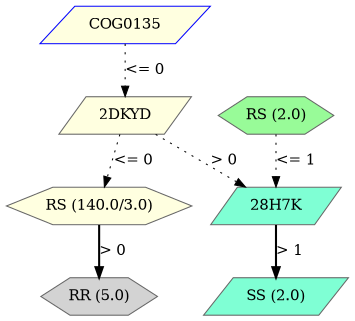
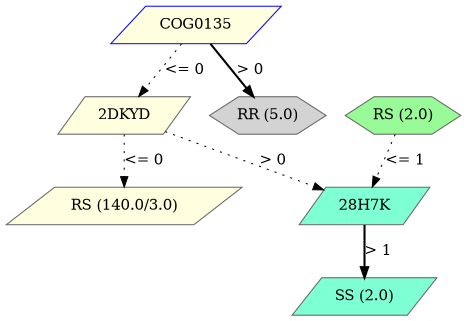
  digraph {
    node [color=gray40 fillcolor=lightyellow shape=parallelogram style=filled]
    edge [style=dotted]
    n1 [color=blue label=COG0135]
    n2 [label="2DKYD"]
    n3 [fillcolor=lightgrey label="RR (5.0)" shape=hexagon]
-   n4 [label="RS (140.0/3.0)" shape=hexagon]
+   n4 [label="RS (140.0/3.0)"]
    n5 [fillcolor=aquamarine label="28H7K"]
    n6 [fillcolor=aquamarine label="SS (2.0)"]
    n7 [fillcolor=palegreen label="RS (2.0)" shape=hexagon]
    n1 -> n2 [label="<= 0"]
-   n4 -> n3 [label="> 0" style=bold]
+   n1 -> n3 [label="> 0" style=bold]
    n2 -> n4 [label="<= 0"]
    n2 -> n5 [label="> 0"]
    n5 -> n6 [label="> 1" style=bold]
    n7 -> n5 [label="<= 1"]
  }
